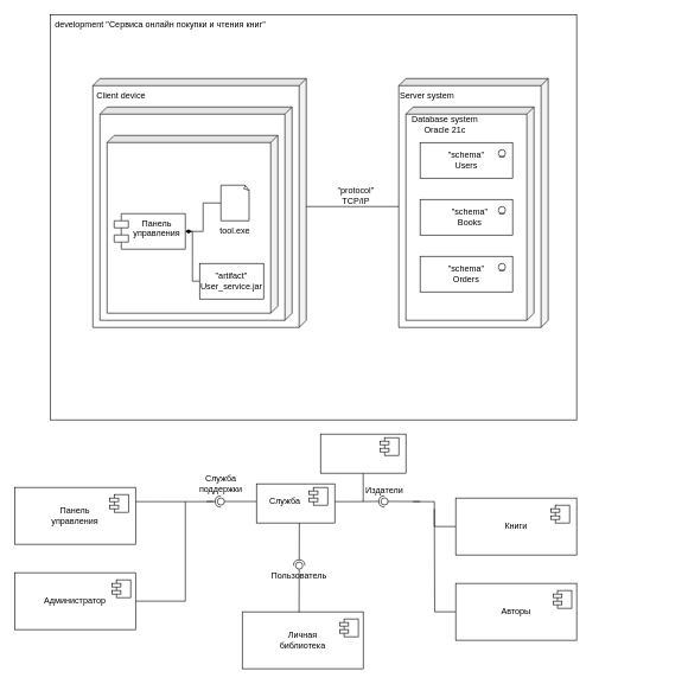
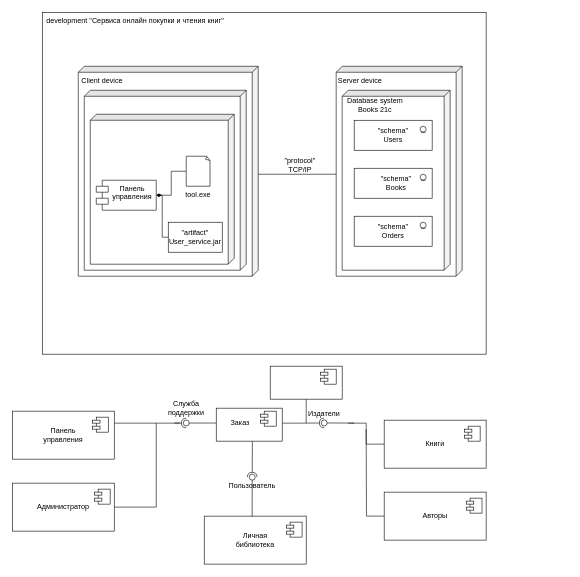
  <mxCell id="0" />
  <mxCell id="1" parent="0" />
  <mxCell id="2" value="" style="rounded=0;whiteSpace=wrap;html=1;" vertex="1" parent="1"><mxGeometry x="70" y="20" width="740" height="570" as="geometry" /></mxCell>
  <mxCell id="3" value="development &quot;Cервиса онлайн покупки и чтения книг&quot;" style="text;html=1;strokeColor=none;fillColor=none;align=center;verticalAlign=middle;whiteSpace=wrap;rounded=0;" vertex="1" parent="1"><mxGeometry x="70" y="20" width="310" height="30" as="geometry" /></mxCell>
  <mxCell id="4" value="" style="shape=cube;whiteSpace=wrap;html=1;boundedLbl=1;backgroundOutline=1;darkOpacity=0.05;darkOpacity2=0.1;size=10;direction=south;" vertex="1" parent="1"><mxGeometry x="130" y="110" width="300" height="350" as="geometry" /></mxCell>
  <mxCell id="5" value="Client device" style="text;html=1;strokeColor=none;fillColor=none;align=center;verticalAlign=middle;whiteSpace=wrap;rounded=0;" vertex="1" parent="1"><mxGeometry x="120" y="120" width="100" height="30" as="geometry" /></mxCell>
  <mxCell id="6" value="" style="shape=cube;whiteSpace=wrap;html=1;boundedLbl=1;backgroundOutline=1;darkOpacity=0.05;darkOpacity2=0.1;size=10;direction=south;" vertex="1" parent="1"><mxGeometry x="560" y="110" width="210" height="350" as="geometry" /></mxCell>
- <mxCell id="7" value="Server system" style="text;html=1;strokeColor=none;fillColor=none;align=center;verticalAlign=middle;whiteSpace=wrap;rounded=0;" vertex="1" parent="1"><mxGeometry x="550" y="120" width="100" height="30" as="geometry" /></mxCell>
+ <mxCell id="7" value="Server device" style="text;html=1;strokeColor=none;fillColor=none;align=center;verticalAlign=middle;whiteSpace=wrap;rounded=0;" vertex="1" parent="1"><mxGeometry x="550" y="120" width="100" height="30" as="geometry" /></mxCell>
  <mxCell id="8" value="" style="shape=cube;whiteSpace=wrap;html=1;boundedLbl=1;backgroundOutline=1;darkOpacity=0.05;darkOpacity2=0.1;size=10;direction=south;" vertex="1" parent="1"><mxGeometry x="140" y="150" width="270" height="300" as="geometry" /></mxCell>
  <mxCell id="9" value="" style="shape=cube;whiteSpace=wrap;html=1;boundedLbl=1;backgroundOutline=1;darkOpacity=0.05;darkOpacity2=0.1;size=10;direction=south;" vertex="1" parent="1"><mxGeometry x="150" y="190" width="240" height="250" as="geometry" /></mxCell>
  <mxCell id="10" value="Панель управления" style="shape=module;align=left;spacingLeft=20;align=center;verticalAlign=top;whiteSpace=wrap;html=1;" vertex="1" parent="1"><mxGeometry x="160" y="300" width="100" height="50" as="geometry" /></mxCell>
  <mxCell id="11" style="edgeStyle=orthogonalEdgeStyle;rounded=0;orthogonalLoop=1;jettySize=auto;html=1;entryX=1;entryY=0.5;entryDx=0;entryDy=0;endArrow=diamondThin;endFill=1;" edge="1" parent="1" source="12" target="10"><mxGeometry relative="1" as="geometry"><Array as="points"><mxPoint x="285" y="285" /><mxPoint x="285" y="325" /></Array></mxGeometry></mxCell>
  <mxCell id="12" value="" style="whiteSpace=wrap;html=1;shape=mxgraph.basic.document" vertex="1" parent="1"><mxGeometry x="310" y="260" width="40" height="50" as="geometry" /></mxCell>
  <mxCell id="13" value="tool.exe" style="text;html=1;strokeColor=none;fillColor=none;align=center;verticalAlign=middle;whiteSpace=wrap;rounded=0;" vertex="1" parent="1"><mxGeometry x="300" y="310" width="60" height="30" as="geometry" /></mxCell>
  <mxCell id="14" style="edgeStyle=orthogonalEdgeStyle;rounded=0;orthogonalLoop=1;jettySize=auto;html=1;entryX=1;entryY=0.5;entryDx=0;entryDy=0;endArrow=diamondThin;endFill=1;" edge="1" parent="1" source="15" target="10"><mxGeometry relative="1" as="geometry"><Array as="points"><mxPoint x="270" y="395" /><mxPoint x="270" y="325" /></Array></mxGeometry></mxCell>
  <mxCell id="15" value="&quot;artifact&quot;&lt;br&gt;User_service.jar" style="rounded=0;whiteSpace=wrap;html=1;" vertex="1" parent="1"><mxGeometry x="280" y="370" width="90" height="50" as="geometry" /></mxCell>
  <mxCell id="16" value="" style="shape=cube;whiteSpace=wrap;html=1;boundedLbl=1;backgroundOutline=1;darkOpacity=0.05;darkOpacity2=0.1;size=10;direction=south;" vertex="1" parent="1"><mxGeometry x="570" y="150" width="180" height="300" as="geometry" /></mxCell>
- <mxCell id="17" value="Database system Oracle 21c" style="text;html=1;strokeColor=none;fillColor=none;align=center;verticalAlign=middle;whiteSpace=wrap;rounded=0;" vertex="1" parent="1"><mxGeometry x="560" y="160" width="130" height="30" as="geometry" /></mxCell>
+ <mxCell id="17" value="Database system Books 21c" style="text;html=1;strokeColor=none;fillColor=none;align=center;verticalAlign=middle;whiteSpace=wrap;rounded=0;" vertex="1" parent="1"><mxGeometry x="560" y="160" width="130" height="30" as="geometry" /></mxCell>
  <mxCell id="18" value="" style="rounded=0;whiteSpace=wrap;html=1;" vertex="1" parent="1"><mxGeometry x="590" y="200" width="130" height="50" as="geometry" /></mxCell>
  <mxCell id="19" value="" style="ellipse;shape=umlEntity;whiteSpace=wrap;html=1;" vertex="1" parent="1"><mxGeometry x="700" y="210" width="10" height="10" as="geometry" /></mxCell>
  <mxCell id="20" value="" style="rounded=0;whiteSpace=wrap;html=1;" vertex="1" parent="1"><mxGeometry x="590" y="280" width="130" height="50" as="geometry" /></mxCell>
  <mxCell id="21" value="" style="ellipse;shape=umlEntity;whiteSpace=wrap;html=1;" vertex="1" parent="1"><mxGeometry x="700" y="290" width="10" height="10" as="geometry" /></mxCell>
  <mxCell id="22" value="" style="rounded=0;whiteSpace=wrap;html=1;" vertex="1" parent="1"><mxGeometry x="590" y="360" width="130" height="50" as="geometry" /></mxCell>
  <mxCell id="23" value="" style="ellipse;shape=umlEntity;whiteSpace=wrap;html=1;" vertex="1" parent="1"><mxGeometry x="700" y="370" width="10" height="10" as="geometry" /></mxCell>
  <mxCell id="24" style="edgeStyle=orthogonalEdgeStyle;rounded=0;orthogonalLoop=1;jettySize=auto;html=1;entryX=0;entryY=0;entryDx=180;entryDy=210;entryPerimeter=0;endArrow=none;endFill=0;" edge="1" parent="1" source="4" target="6"><mxGeometry relative="1" as="geometry"><Array as="points"><mxPoint x="470" y="290" /><mxPoint x="470" y="290" /></Array></mxGeometry></mxCell>
  <mxCell id="25" value="&quot;protocol&quot;&lt;br&gt;TCP/IP" style="text;html=1;strokeColor=none;fillColor=none;align=center;verticalAlign=middle;whiteSpace=wrap;rounded=0;" vertex="1" parent="1"><mxGeometry x="470" y="260" width="60" height="30" as="geometry" /></mxCell>
  <mxCell id="26" value="&quot;schema&quot;&lt;br&gt;Users" style="text;html=1;strokeColor=none;fillColor=none;align=center;verticalAlign=middle;whiteSpace=wrap;rounded=0;" vertex="1" parent="1"><mxGeometry x="625" y="210" width="60" height="30" as="geometry" /></mxCell>
  <mxCell id="27" value="&quot;schema&quot;&lt;br&gt;Books" style="text;html=1;strokeColor=none;fillColor=none;align=center;verticalAlign=middle;whiteSpace=wrap;rounded=0;" vertex="1" parent="1"><mxGeometry x="630" y="290" width="60" height="30" as="geometry" /></mxCell>
  <mxCell id="28" value="&quot;schema&quot;&lt;br&gt;Orders" style="text;html=1;strokeColor=none;fillColor=none;align=center;verticalAlign=middle;whiteSpace=wrap;rounded=0;" vertex="1" parent="1"><mxGeometry x="625" y="370" width="60" height="30" as="geometry" /></mxCell>
  <mxCell id="29" value="" style="rounded=0;orthogonalLoop=1;jettySize=auto;html=1;endArrow=halfCircle;endFill=0;endSize=6;strokeWidth=1;sketch=0;" edge="1" parent="1"><mxGeometry relative="1" as="geometry"><mxPoint x="290" y="704.81" as="sourcePoint" /><mxPoint x="310" y="704.81" as="targetPoint" /></mxGeometry></mxCell>
  <mxCell id="30" value="" style="rounded=0;orthogonalLoop=1;jettySize=auto;html=1;endArrow=oval;endFill=0;sketch=0;sourcePerimeterSpacing=0;targetPerimeterSpacing=0;endSize=10;exitX=0;exitY=0.451;exitDx=0;exitDy=0;exitPerimeter=0;" edge="1" parent="1" source="45"><mxGeometry relative="1" as="geometry"><mxPoint x="320" y="704.81" as="sourcePoint" /><mxPoint x="310" y="704.81" as="targetPoint" /></mxGeometry></mxCell>
  <mxCell id="31" value="" style="ellipse;whiteSpace=wrap;html=1;align=center;aspect=fixed;fillColor=none;strokeColor=none;resizable=0;perimeter=centerPerimeter;rotatable=0;allowArrows=0;points=[];outlineConnect=1;" vertex="1" parent="1"><mxGeometry x="245" y="700" width="10" height="10" as="geometry" /></mxCell>
  <mxCell id="32" style="edgeStyle=orthogonalEdgeStyle;rounded=0;orthogonalLoop=1;jettySize=auto;html=1;endArrow=none;endFill=0;" edge="1" parent="1" source="33"><mxGeometry relative="1" as="geometry"><mxPoint x="300" y="705" as="targetPoint" /><Array as="points"><mxPoint x="220" y="705" /><mxPoint x="220" y="705" /></Array></mxGeometry></mxCell>
  <mxCell id="33" value="" style="rounded=0;whiteSpace=wrap;html=1;" vertex="1" parent="1"><mxGeometry x="20" y="685" width="170" height="80" as="geometry" /></mxCell>
  <mxCell id="34" value="" style="rounded=0;whiteSpace=wrap;html=1;" vertex="1" parent="1"><mxGeometry x="160" y="695" width="20" height="25" as="geometry" /></mxCell>
  <mxCell id="35" value="Панель управления" style="text;html=1;strokeColor=none;fillColor=none;align=center;verticalAlign=middle;whiteSpace=wrap;rounded=0;" vertex="1" parent="1"><mxGeometry x="75" y="710" width="60" height="30" as="geometry" /></mxCell>
  <mxCell id="36" style="edgeStyle=orthogonalEdgeStyle;rounded=0;orthogonalLoop=1;jettySize=auto;html=1;endArrow=none;endFill=0;" edge="1" parent="1" source="37"><mxGeometry relative="1" as="geometry"><mxPoint x="260" y="705" as="targetPoint" /><Array as="points"><mxPoint x="260" y="845" /><mxPoint x="260" y="705" /></Array></mxGeometry></mxCell>
  <mxCell id="37" value="" style="rounded=0;whiteSpace=wrap;html=1;" vertex="1" parent="1"><mxGeometry x="20" y="805" width="170" height="80" as="geometry" /></mxCell>
  <mxCell id="38" value="Администратор" style="text;html=1;strokeColor=none;fillColor=none;align=center;verticalAlign=middle;whiteSpace=wrap;rounded=0;" vertex="1" parent="1"><mxGeometry x="75" y="830" width="60" height="30" as="geometry" /></mxCell>
  <mxCell id="39" value="" style="rounded=0;whiteSpace=wrap;html=1;" vertex="1" parent="1"><mxGeometry x="153.75" y="700" width="12.5" height="5" as="geometry" /></mxCell>
  <mxCell id="40" value="" style="rounded=0;whiteSpace=wrap;html=1;" vertex="1" parent="1"><mxGeometry x="153.75" y="710" width="12.5" height="5" as="geometry" /></mxCell>
  <mxCell id="41" value="" style="rounded=0;whiteSpace=wrap;html=1;" vertex="1" parent="1"><mxGeometry x="163.13" y="815" width="20" height="25" as="geometry" /></mxCell>
  <mxCell id="42" value="" style="rounded=0;whiteSpace=wrap;html=1;" vertex="1" parent="1"><mxGeometry x="156.88" y="820" width="12.5" height="5" as="geometry" /></mxCell>
  <mxCell id="43" value="" style="rounded=0;whiteSpace=wrap;html=1;" vertex="1" parent="1"><mxGeometry x="156.88" y="830" width="12.5" height="5" as="geometry" /></mxCell>
  <mxCell id="44" value="Служба поддержки" style="text;html=1;strokeColor=none;fillColor=none;align=center;verticalAlign=middle;whiteSpace=wrap;rounded=0;" vertex="1" parent="1"><mxGeometry x="280" y="665" width="60" height="30" as="geometry" /></mxCell>
  <mxCell id="45" value="" style="rounded=0;whiteSpace=wrap;html=1;" vertex="1" parent="1"><mxGeometry x="360" y="680" width="110" height="55" as="geometry" /></mxCell>
- <mxCell id="46" value="Служба" style="text;html=1;strokeColor=none;fillColor=none;align=center;verticalAlign=middle;whiteSpace=wrap;rounded=0;" vertex="1" parent="1"><mxGeometry x="370" y="690" width="60" height="30" as="geometry" /></mxCell>
+ <mxCell id="46" value="Заказ" style="text;html=1;strokeColor=none;fillColor=none;align=center;verticalAlign=middle;whiteSpace=wrap;rounded=0;" vertex="1" parent="1"><mxGeometry x="370" y="690" width="60" height="30" as="geometry" /></mxCell>
  <mxCell id="47" value="" style="rounded=0;whiteSpace=wrap;html=1;" vertex="1" parent="1"><mxGeometry x="440" y="685" width="20" height="25" as="geometry" /></mxCell>
  <mxCell id="48" value="" style="rounded=0;whiteSpace=wrap;html=1;" vertex="1" parent="1"><mxGeometry x="433.75" y="690" width="12.5" height="5" as="geometry" /></mxCell>
  <mxCell id="49" value="" style="rounded=0;whiteSpace=wrap;html=1;" vertex="1" parent="1"><mxGeometry x="433.75" y="700" width="12.5" height="5" as="geometry" /></mxCell>
  <mxCell id="50" style="edgeStyle=orthogonalEdgeStyle;rounded=0;orthogonalLoop=1;jettySize=auto;html=1;endArrow=none;endFill=0;" edge="1" parent="1" source="51"><mxGeometry relative="1" as="geometry"><mxPoint x="510" y="705" as="targetPoint" /></mxGeometry></mxCell>
  <mxCell id="51" value="" style="rounded=0;whiteSpace=wrap;html=1;" vertex="1" parent="1"><mxGeometry x="450" y="610" width="120" height="55" as="geometry" /></mxCell>
  <mxCell id="52" value="" style="rounded=0;whiteSpace=wrap;html=1;" vertex="1" parent="1"><mxGeometry x="540" y="615" width="20" height="25" as="geometry" /></mxCell>
  <mxCell id="53" value="" style="rounded=0;whiteSpace=wrap;html=1;" vertex="1" parent="1"><mxGeometry x="533.75" y="620" width="12.5" height="5" as="geometry" /></mxCell>
  <mxCell id="54" value="" style="rounded=0;whiteSpace=wrap;html=1;" vertex="1" parent="1"><mxGeometry x="533.75" y="630" width="12.5" height="5" as="geometry" /></mxCell>
  <mxCell id="55" value="" style="ellipse;whiteSpace=wrap;html=1;align=center;aspect=fixed;fillColor=none;strokeColor=none;resizable=0;perimeter=centerPerimeter;rotatable=0;allowArrows=0;points=[];outlineConnect=1;" vertex="1" parent="1"><mxGeometry x="935" y="710" width="10" height="10" as="geometry" /></mxCell>
  <mxCell id="56" style="edgeStyle=orthogonalEdgeStyle;rounded=0;orthogonalLoop=1;jettySize=auto;html=1;endArrow=none;endFill=0;" edge="1" parent="1" source="57"><mxGeometry relative="1" as="geometry"><mxPoint x="580" y="705" as="targetPoint" /><Array as="points"><mxPoint x="610" y="740" /><mxPoint x="610" y="705" /></Array></mxGeometry></mxCell>
  <mxCell id="57" value="" style="rounded=0;whiteSpace=wrap;html=1;" vertex="1" parent="1"><mxGeometry x="640" y="700" width="170" height="80" as="geometry" /></mxCell>
  <mxCell id="58" value="" style="rounded=0;whiteSpace=wrap;html=1;" vertex="1" parent="1"><mxGeometry x="780" y="710" width="20" height="25" as="geometry" /></mxCell>
  <mxCell id="59" value="Книги" style="text;html=1;strokeColor=none;fillColor=none;align=center;verticalAlign=middle;whiteSpace=wrap;rounded=0;" vertex="1" parent="1"><mxGeometry x="695" y="725" width="60" height="30" as="geometry" /></mxCell>
  <mxCell id="60" style="edgeStyle=orthogonalEdgeStyle;rounded=0;orthogonalLoop=1;jettySize=auto;html=1;endArrow=none;endFill=0;" edge="1" parent="1" source="61"><mxGeometry relative="1" as="geometry"><mxPoint x="610" y="715" as="targetPoint" /></mxGeometry></mxCell>
  <mxCell id="61" value="" style="rounded=0;whiteSpace=wrap;html=1;" vertex="1" parent="1"><mxGeometry x="640" y="820" width="170" height="80" as="geometry" /></mxCell>
  <mxCell id="62" value="Авторы" style="text;html=1;strokeColor=none;fillColor=none;align=center;verticalAlign=middle;whiteSpace=wrap;rounded=0;" vertex="1" parent="1"><mxGeometry x="695" y="845" width="60" height="30" as="geometry" /></mxCell>
  <mxCell id="63" value="" style="rounded=0;whiteSpace=wrap;html=1;" vertex="1" parent="1"><mxGeometry x="773.75" y="715" width="12.5" height="5" as="geometry" /></mxCell>
  <mxCell id="64" value="" style="rounded=0;whiteSpace=wrap;html=1;" vertex="1" parent="1"><mxGeometry x="773.75" y="725" width="12.5" height="5" as="geometry" /></mxCell>
  <mxCell id="65" value="" style="rounded=0;whiteSpace=wrap;html=1;" vertex="1" parent="1"><mxGeometry x="783.13" y="830" width="20" height="25" as="geometry" /></mxCell>
  <mxCell id="66" value="" style="rounded=0;whiteSpace=wrap;html=1;" vertex="1" parent="1"><mxGeometry x="776.88" y="835" width="12.5" height="5" as="geometry" /></mxCell>
  <mxCell id="67" value="" style="rounded=0;whiteSpace=wrap;html=1;" vertex="1" parent="1"><mxGeometry x="776.88" y="845" width="12.5" height="5" as="geometry" /></mxCell>
  <mxCell id="68" value="" style="rounded=0;orthogonalLoop=1;jettySize=auto;html=1;endArrow=halfCircle;endFill=0;endSize=6;strokeWidth=1;sketch=0;exitX=1.003;exitY=0.454;exitDx=0;exitDy=0;exitPerimeter=0;" edge="1" parent="1" source="45"><mxGeometry relative="1" as="geometry"><mxPoint x="520" y="704.68" as="sourcePoint" /><mxPoint x="540" y="704.68" as="targetPoint" /><Array as="points"><mxPoint x="480" y="705" /><mxPoint x="500" y="705" /></Array></mxGeometry></mxCell>
  <mxCell id="69" value="" style="rounded=0;orthogonalLoop=1;jettySize=auto;html=1;endArrow=oval;endFill=0;sketch=0;sourcePerimeterSpacing=0;targetPerimeterSpacing=0;endSize=10;exitX=0;exitY=0.451;exitDx=0;exitDy=0;exitPerimeter=0;" edge="1" parent="1"><mxGeometry relative="1" as="geometry"><mxPoint x="590" y="704.87" as="sourcePoint" /><mxPoint x="540" y="704.68" as="targetPoint" /></mxGeometry></mxCell>
  <mxCell id="70" value="Издатели" style="text;html=1;strokeColor=none;fillColor=none;align=center;verticalAlign=middle;whiteSpace=wrap;rounded=0;" vertex="1" parent="1"><mxGeometry x="510" y="675" width="60" height="30" as="geometry" /></mxCell>
  <mxCell id="71" value="" style="rounded=0;whiteSpace=wrap;html=1;" vertex="1" parent="1"><mxGeometry x="340" y="860" width="170" height="80" as="geometry" /></mxCell>
  <mxCell id="72" value="Личная библиотека" style="text;html=1;strokeColor=none;fillColor=none;align=center;verticalAlign=middle;whiteSpace=wrap;rounded=0;" vertex="1" parent="1"><mxGeometry x="395" y="885" width="60" height="30" as="geometry" /></mxCell>
  <mxCell id="73" value="" style="rounded=0;whiteSpace=wrap;html=1;" vertex="1" parent="1"><mxGeometry x="483.13" y="870" width="20" height="25" as="geometry" /></mxCell>
  <mxCell id="74" value="" style="rounded=0;whiteSpace=wrap;html=1;" vertex="1" parent="1"><mxGeometry x="476.88" y="875" width="12.5" height="5" as="geometry" /></mxCell>
  <mxCell id="75" value="" style="rounded=0;whiteSpace=wrap;html=1;" vertex="1" parent="1"><mxGeometry x="476.88" y="885" width="12.5" height="5" as="geometry" /></mxCell>
  <mxCell id="76" value="" style="rounded=0;orthogonalLoop=1;jettySize=auto;html=1;endArrow=halfCircle;endFill=0;endSize=6;strokeWidth=1;sketch=0;exitX=0.548;exitY=1.001;exitDx=0;exitDy=0;exitPerimeter=0;" edge="1" parent="1" source="45"><mxGeometry relative="1" as="geometry"><mxPoint x="400" y="795" as="sourcePoint" /><mxPoint x="420" y="795" as="targetPoint" /></mxGeometry></mxCell>
  <mxCell id="77" value="" style="rounded=0;orthogonalLoop=1;jettySize=auto;html=1;endArrow=oval;endFill=0;sketch=0;sourcePerimeterSpacing=0;targetPerimeterSpacing=0;endSize=10;exitX=0.47;exitY=0.01;exitDx=0;exitDy=0;exitPerimeter=0;" edge="1" parent="1" source="71"><mxGeometry relative="1" as="geometry"><mxPoint x="470" y="795.19" as="sourcePoint" /><mxPoint x="420" y="795" as="targetPoint" /></mxGeometry></mxCell>
  <mxCell id="78" value="Пользователь" style="text;html=1;strokeColor=none;fillColor=none;align=center;verticalAlign=middle;whiteSpace=wrap;rounded=0;" vertex="1" parent="1"><mxGeometry x="390" y="795" width="60" height="30" as="geometry" /></mxCell>
